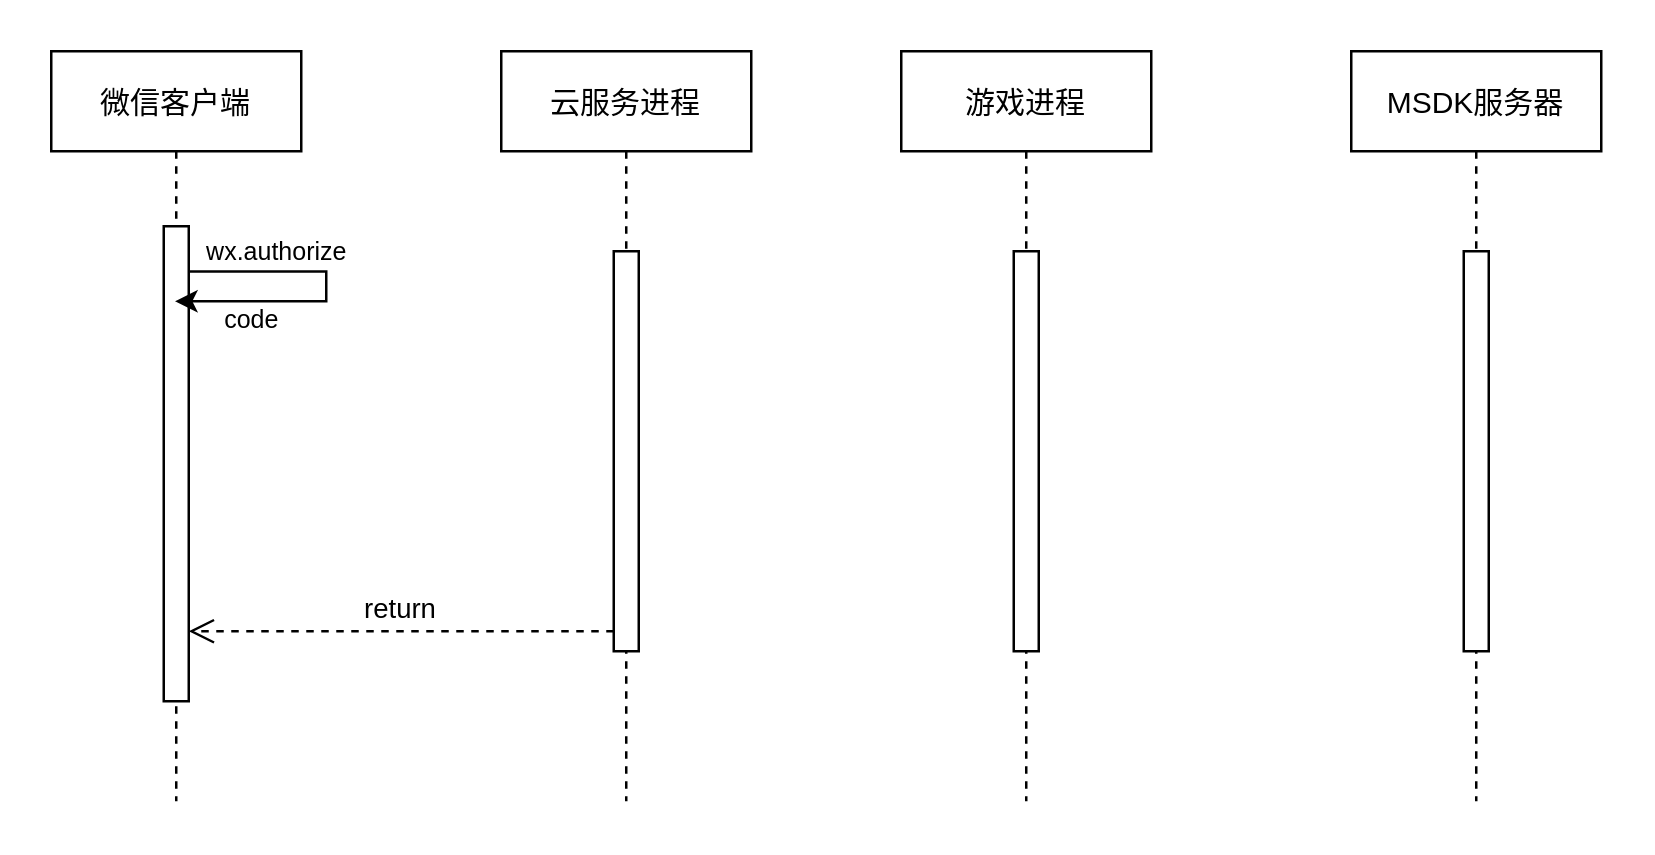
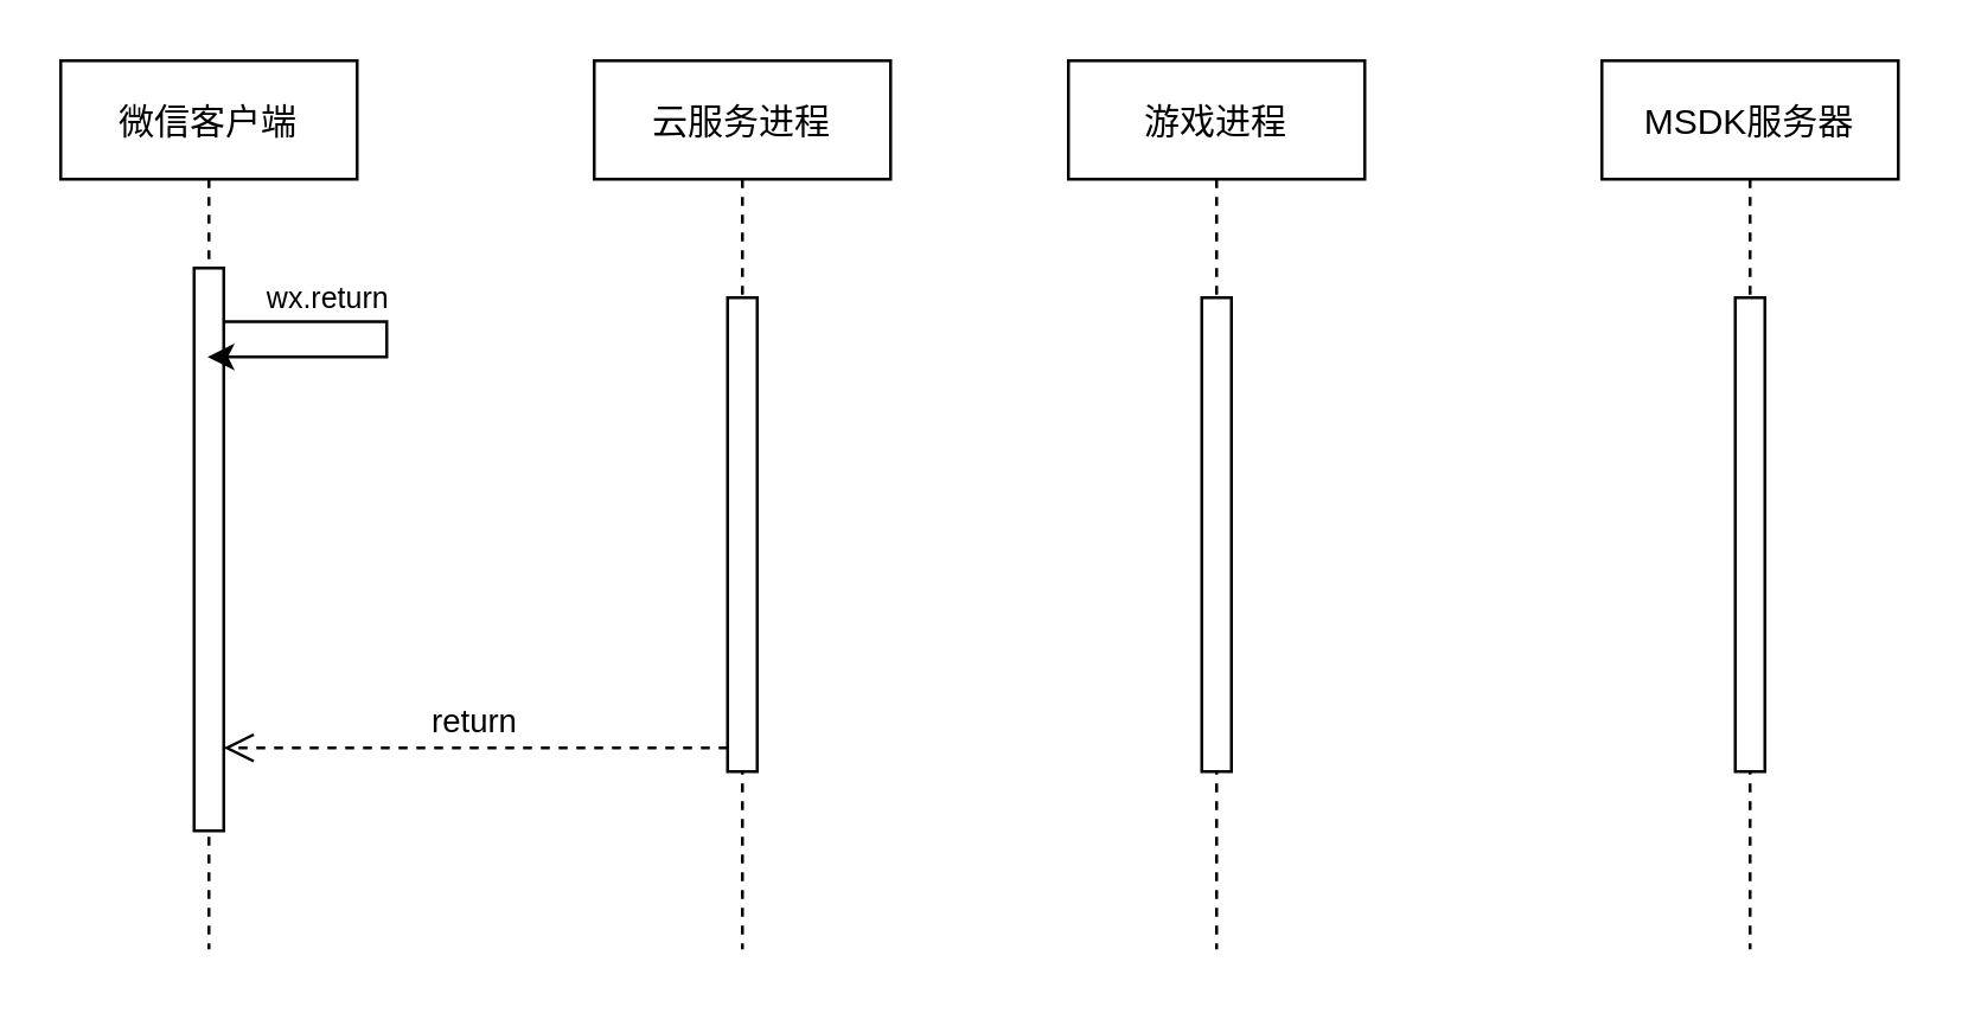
  <mxCell id="0" />
  <mxCell id="1" parent="0" />
  <mxCell id="2" value="微信客户端" style="shape=umlLifeline;perimeter=lifelinePerimeter;container=1;collapsible=0;recursiveResize=0;rounded=0;shadow=0;strokeWidth=1;" parent="1" vertex="1"><mxGeometry x="20" y="20" width="100" height="300" as="geometry" /></mxCell>
  <mxCell id="3" value="" style="points=[];perimeter=orthogonalPerimeter;rounded=0;shadow=0;strokeWidth=1;" parent="2" vertex="1"><mxGeometry x="45" y="70" width="10" height="190" as="geometry" /></mxCell>
  <mxCell id="4" value="" style="edgeStyle=elbowEdgeStyle;elbow=vertical;endArrow=classic;html=1;rounded=0;exitX=1;exitY=0.095;exitDx=0;exitDy=0;exitPerimeter=0;" edge="1" parent="2" source="3" target="2"><mxGeometry width="50" height="50" relative="1" as="geometry"><mxPoint x="60" y="90" as="sourcePoint" /><mxPoint x="120" y="140" as="targetPoint" /><Array as="points"><mxPoint x="110" y="100" /><mxPoint x="110" y="110" /><mxPoint x="110" y="120" /><mxPoint x="110" y="130" /></Array></mxGeometry></mxCell>
- <mxCell id="5" value="code" style="text;html=1;align=center;verticalAlign=middle;resizable=0;points=[];autosize=1;strokeColor=none;fillColor=none;fontSize=10;" vertex="1" parent="2"><mxGeometry x="60" y="97" width="40" height="20" as="geometry" /></mxCell>
  <mxCell id="6" value="云服务进程" style="shape=umlLifeline;perimeter=lifelinePerimeter;container=1;collapsible=0;recursiveResize=0;rounded=0;shadow=0;strokeWidth=1;" parent="1" vertex="1"><mxGeometry x="200" y="20" width="100" height="300" as="geometry" /></mxCell>
  <mxCell id="7" value="" style="points=[];perimeter=orthogonalPerimeter;rounded=0;shadow=0;strokeWidth=1;" parent="6" vertex="1"><mxGeometry x="45" y="80" width="10" height="160" as="geometry" /></mxCell>
  <mxCell id="8" value="return" style="verticalAlign=bottom;endArrow=open;dashed=1;endSize=8;exitX=0;exitY=0.95;shadow=0;strokeWidth=1;" parent="1" source="7" target="3" edge="1"><mxGeometry relative="1" as="geometry"><mxPoint x="175" y="176" as="targetPoint" /></mxGeometry></mxCell>
  <mxCell id="9" value="游戏进程" style="shape=umlLifeline;perimeter=lifelinePerimeter;container=1;collapsible=0;recursiveResize=0;rounded=0;shadow=0;strokeWidth=1;" vertex="1" parent="1"><mxGeometry x="360" y="20" width="100" height="300" as="geometry" /></mxCell>
  <mxCell id="10" value="" style="points=[];perimeter=orthogonalPerimeter;rounded=0;shadow=0;strokeWidth=1;" vertex="1" parent="9"><mxGeometry x="45" y="80" width="10" height="160" as="geometry" /></mxCell>
  <mxCell id="11" value="MSDK服务器" style="shape=umlLifeline;perimeter=lifelinePerimeter;container=1;collapsible=0;recursiveResize=0;rounded=0;shadow=0;strokeWidth=1;" vertex="1" parent="1"><mxGeometry x="540" y="20" width="100" height="300" as="geometry" /></mxCell>
  <mxCell id="12" value="" style="points=[];perimeter=orthogonalPerimeter;rounded=0;shadow=0;strokeWidth=1;" vertex="1" parent="11"><mxGeometry x="45" y="80" width="10" height="160" as="geometry" /></mxCell>
- <mxCell id="13" value="&lt;font style=&quot;font-size: 10px&quot;&gt;wx.authorize&lt;/font&gt;" style="text;html=1;align=center;verticalAlign=middle;resizable=0;points=[];autosize=1;strokeColor=none;fillColor=none;" vertex="1" parent="1"><mxGeometry x="70" y="90" width="80" height="20" as="geometry" /></mxCell>
+ <mxCell id="13" value="&lt;font style=&quot;font-size: 10px&quot;&gt;wx.return&lt;/font&gt;" style="text;html=1;align=center;verticalAlign=middle;resizable=0;points=[];autosize=1;strokeColor=none;fillColor=none;" vertex="1" parent="1"><mxGeometry x="70" y="90" width="80" height="20" as="geometry" /></mxCell>
